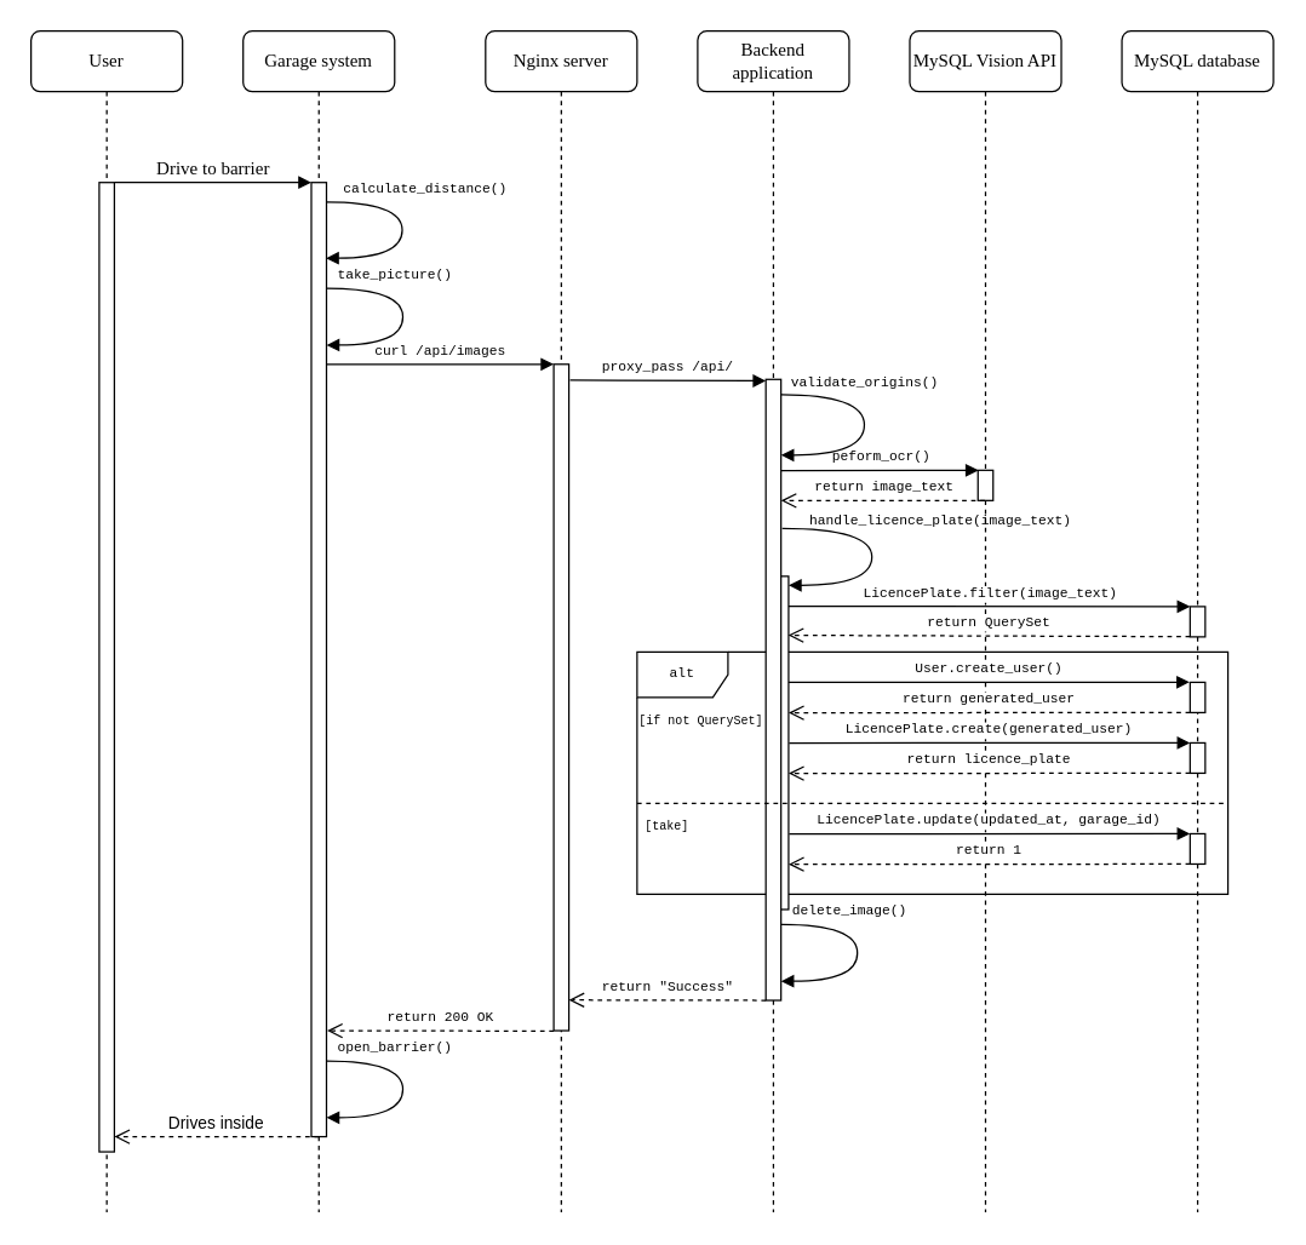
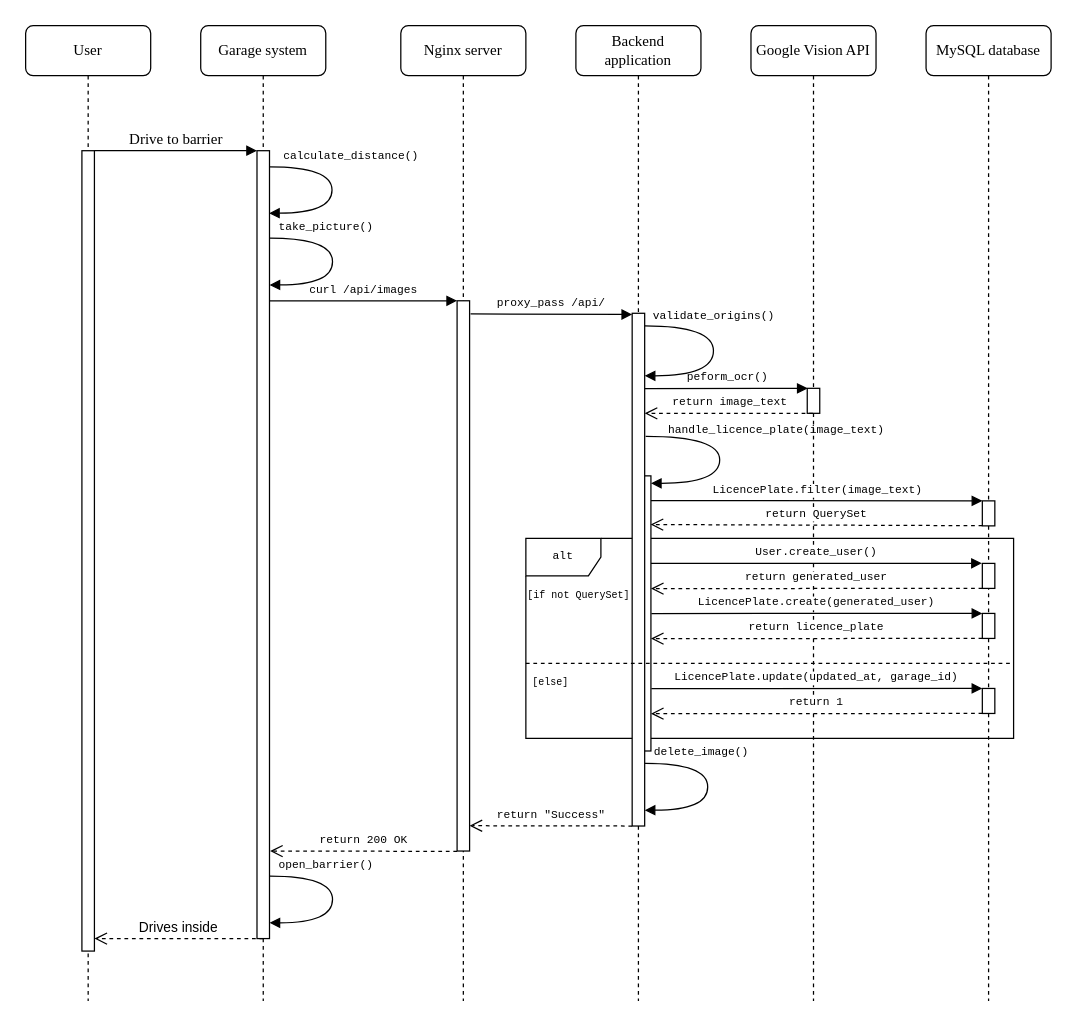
  <mxCell id="0" />
  <mxCell id="1" parent="0" />
  <mxCell id="2" value="alt" style="shape=umlFrame;whiteSpace=wrap;html=1;fontFamily=Courier New;fontSize=9;" parent="1" vertex="1"><mxGeometry x="420" y="430" width="390" height="160" as="geometry" /></mxCell>
- <mxCell id="3" value="MySQL Vision API" style="shape=umlLifeline;perimeter=lifelinePerimeter;whiteSpace=wrap;html=1;container=1;collapsible=0;recursiveResize=0;outlineConnect=0;rounded=1;shadow=0;comic=0;labelBackgroundColor=none;strokeWidth=1;fontFamily=Verdana;fontSize=12;align=center;" parent="1" vertex="1"><mxGeometry x="600" y="20" width="100" height="780" as="geometry" /></mxCell>
+ <mxCell id="3" value="Google Vision API" style="shape=umlLifeline;perimeter=lifelinePerimeter;whiteSpace=wrap;html=1;container=1;collapsible=0;recursiveResize=0;outlineConnect=0;rounded=1;shadow=0;comic=0;labelBackgroundColor=none;strokeWidth=1;fontFamily=Verdana;fontSize=12;align=center;" parent="1" vertex="1"><mxGeometry x="600" y="20" width="100" height="780" as="geometry" /></mxCell>
  <mxCell id="4" value="" style="html=1;points=[];perimeter=orthogonalPerimeter;rounded=0;shadow=0;comic=0;labelBackgroundColor=none;strokeWidth=1;fontFamily=Verdana;fontSize=12;align=center;" parent="3" vertex="1"><mxGeometry x="45" y="290" width="10" height="20" as="geometry" /></mxCell>
  <mxCell id="5" value="&lt;font face=&quot;Courier New&quot; style=&quot;font-size: 9px;&quot;&gt;peform_ocr()&lt;/font&gt;" style="html=1;verticalAlign=bottom;endArrow=block;labelBackgroundColor=none;fontFamily=Verdana;fontSize=9;edgeStyle=elbowEdgeStyle;elbow=vertical;exitX=1.057;exitY=0.523;exitDx=0;exitDy=0;exitPerimeter=0;entryX=0.034;entryY=0.007;entryDx=0;entryDy=0;entryPerimeter=0;" parent="3" edge="1"><mxGeometry relative="1" as="geometry"><mxPoint x="-85" y="290.29" as="sourcePoint" /><Array as="points"><mxPoint x="-75.57" y="290" /></Array><mxPoint x="45.34" y="290.92" as="targetPoint" /></mxGeometry></mxCell>
  <mxCell id="6" value="Backend application" style="shape=umlLifeline;perimeter=lifelinePerimeter;whiteSpace=wrap;html=1;container=1;collapsible=0;recursiveResize=0;outlineConnect=0;rounded=1;shadow=0;comic=0;labelBackgroundColor=none;strokeWidth=1;fontFamily=Verdana;fontSize=12;align=center;" parent="1" vertex="1"><mxGeometry x="460" y="20" width="100" height="780" as="geometry" /></mxCell>
  <mxCell id="7" value="return image_text" style="html=1;verticalAlign=bottom;endArrow=open;dashed=1;endSize=8;rounded=0;fontFamily=Courier New;fontSize=9;" parent="6" edge="1"><mxGeometry relative="1" as="geometry"><mxPoint x="189.5" y="310" as="sourcePoint" /><mxPoint x="55" y="310" as="targetPoint" /></mxGeometry></mxCell>
  <mxCell id="8" value="" style="html=1;points=[];perimeter=orthogonalPerimeter;rounded=0;shadow=0;comic=0;labelBackgroundColor=none;strokeWidth=1;fontFamily=Verdana;fontSize=12;align=center;" parent="6" vertex="1"><mxGeometry x="50" y="360" width="10" height="220" as="geometry" /></mxCell>
  <mxCell id="9" value="LicencePlate.filter(image_text)" style="html=1;verticalAlign=bottom;endArrow=block;rounded=0;fontFamily=Courier New;fontSize=9;" parent="6" target="19" edge="1"><mxGeometry width="80" relative="1" as="geometry"><mxPoint x="60" y="379.83" as="sourcePoint" /><mxPoint x="260" y="380" as="targetPoint" /></mxGeometry></mxCell>
  <mxCell id="10" value="" style="html=1;points=[];perimeter=orthogonalPerimeter;rounded=0;shadow=0;comic=0;labelBackgroundColor=none;strokeWidth=1;fontFamily=Verdana;fontSize=12;align=center;" parent="1" vertex="1"><mxGeometry x="505" y="250" width="10" height="410" as="geometry" /></mxCell>
  <mxCell id="11" value="Garage system" style="shape=umlLifeline;perimeter=lifelinePerimeter;whiteSpace=wrap;html=1;container=1;collapsible=0;recursiveResize=0;outlineConnect=0;rounded=1;shadow=0;comic=0;labelBackgroundColor=none;strokeWidth=1;fontFamily=Verdana;fontSize=12;align=center;" parent="1" vertex="1"><mxGeometry x="160" y="20" width="100" height="780" as="geometry" /></mxCell>
  <mxCell id="12" value="" style="html=1;points=[];perimeter=orthogonalPerimeter;rounded=0;shadow=0;comic=0;labelBackgroundColor=none;strokeWidth=1;fontFamily=Verdana;fontSize=12;align=center;" parent="11" vertex="1"><mxGeometry x="45" y="100" width="10" height="630" as="geometry" /></mxCell>
  <mxCell id="13" value="&lt;font face=&quot;Courier New&quot; style=&quot;font-size: 9px;&quot;&gt;take_picture()&lt;/font&gt;" style="html=1;verticalAlign=bottom;endArrow=block;labelBackgroundColor=none;fontFamily=Verdana;fontSize=9;elbow=vertical;edgeStyle=orthogonalEdgeStyle;curved=1;entryX=1;entryY=0.286;entryPerimeter=0;exitX=0.991;exitY=0.055;exitPerimeter=0;exitDx=0;exitDy=0;" parent="11" edge="1"><mxGeometry x="-0.352" relative="1" as="geometry"><mxPoint x="55.29" y="170.0" as="sourcePoint" /><mxPoint x="55.0" y="207.35" as="targetPoint" /><Array as="points"><mxPoint x="105.38" y="170.35" /><mxPoint x="105.38" y="207.35" /></Array><mxPoint as="offset" /></mxGeometry></mxCell>
  <mxCell id="14" value="&lt;font face=&quot;Courier New&quot; style=&quot;font-size: 9px;&quot;&gt;open_barrier()&lt;/font&gt;" style="html=1;verticalAlign=bottom;endArrow=block;labelBackgroundColor=none;fontFamily=Verdana;fontSize=9;elbow=vertical;edgeStyle=orthogonalEdgeStyle;curved=1;entryX=1;entryY=0.286;entryPerimeter=0;exitX=0.991;exitY=0.055;exitPerimeter=0;exitDx=0;exitDy=0;" parent="11" edge="1"><mxGeometry x="-0.352" relative="1" as="geometry"><mxPoint x="55.29" y="680" as="sourcePoint" /><mxPoint x="55" y="717.35" as="targetPoint" /><Array as="points"><mxPoint x="105.38" y="680.35" /><mxPoint x="105.38" y="717.35" /></Array><mxPoint as="offset" /></mxGeometry></mxCell>
  <mxCell id="15" value="Nginx server" style="shape=umlLifeline;perimeter=lifelinePerimeter;whiteSpace=wrap;html=1;container=1;collapsible=0;recursiveResize=0;outlineConnect=0;rounded=1;shadow=0;comic=0;labelBackgroundColor=none;strokeWidth=1;fontFamily=Verdana;fontSize=12;align=center;" parent="1" vertex="1"><mxGeometry x="320" y="20" width="100" height="780" as="geometry" /></mxCell>
  <mxCell id="16" value="" style="html=1;points=[];perimeter=orthogonalPerimeter;rounded=0;shadow=0;comic=0;labelBackgroundColor=none;strokeWidth=1;fontFamily=Verdana;fontSize=12;align=center;" parent="15" vertex="1"><mxGeometry x="45" y="220" width="10" height="440" as="geometry" /></mxCell>
  <mxCell id="17" value="return 200 OK" style="html=1;verticalAlign=bottom;endArrow=open;dashed=1;endSize=8;rounded=0;entryX=1.044;entryY=0.889;entryDx=0;entryDy=0;entryPerimeter=0;fontFamily=Courier New;fontSize=9;" parent="15" target="12" edge="1"><mxGeometry x="-0.0" relative="1" as="geometry"><mxPoint x="45" y="660.24" as="sourcePoint" /><mxPoint x="-100" y="660" as="targetPoint" /><mxPoint as="offset" /></mxGeometry></mxCell>
  <mxCell id="18" value="MySQL database" style="shape=umlLifeline;perimeter=lifelinePerimeter;whiteSpace=wrap;html=1;container=1;collapsible=0;recursiveResize=0;outlineConnect=0;rounded=1;shadow=0;comic=0;labelBackgroundColor=none;strokeWidth=1;fontFamily=Verdana;fontSize=12;align=center;" parent="1" vertex="1"><mxGeometry x="740" y="20" width="100" height="780" as="geometry" /></mxCell>
  <mxCell id="19" value="" style="html=1;points=[];perimeter=orthogonalPerimeter;fontFamily=Courier New;fontSize=9;" parent="18" vertex="1"><mxGeometry x="45" y="380" width="10" height="20" as="geometry" /></mxCell>
  <mxCell id="20" value="return QuerySet" style="html=1;verticalAlign=bottom;endArrow=open;dashed=1;endSize=8;rounded=0;fontFamily=Courier New;fontSize=9;entryX=0.976;entryY=0.177;entryDx=0;entryDy=0;entryPerimeter=0;" parent="18" target="8" edge="1"><mxGeometry relative="1" as="geometry"><mxPoint x="45" y="399.83" as="sourcePoint" /><mxPoint x="-35" y="399.83" as="targetPoint" /></mxGeometry></mxCell>
  <mxCell id="21" value="" style="html=1;points=[];perimeter=orthogonalPerimeter;fontFamily=Courier New;fontSize=9;" parent="18" vertex="1"><mxGeometry x="45" y="470" width="10" height="20" as="geometry" /></mxCell>
  <mxCell id="22" value="" style="html=1;points=[];perimeter=orthogonalPerimeter;fontFamily=Courier New;fontSize=9;" parent="18" vertex="1"><mxGeometry x="45" y="530" width="10" height="20" as="geometry" /></mxCell>
  <mxCell id="23" value="User" style="shape=umlLifeline;perimeter=lifelinePerimeter;whiteSpace=wrap;html=1;container=1;collapsible=0;recursiveResize=0;outlineConnect=0;rounded=1;shadow=0;comic=0;labelBackgroundColor=none;strokeWidth=1;fontFamily=Verdana;fontSize=12;align=center;" parent="1" vertex="1"><mxGeometry x="20" y="20" width="100" height="780" as="geometry" /></mxCell>
  <mxCell id="24" value="" style="html=1;points=[];perimeter=orthogonalPerimeter;rounded=0;shadow=0;comic=0;labelBackgroundColor=none;strokeWidth=1;fontFamily=Verdana;fontSize=12;align=center;" parent="23" vertex="1"><mxGeometry x="45" y="100" width="10" height="640" as="geometry" /></mxCell>
  <mxCell id="25" value="Drive to barrier" style="html=1;verticalAlign=bottom;endArrow=block;entryX=0;entryY=0;labelBackgroundColor=none;fontFamily=Verdana;fontSize=12;edgeStyle=elbowEdgeStyle;elbow=vertical;" parent="1" source="24" target="12" edge="1"><mxGeometry relative="1" as="geometry"><mxPoint x="140" y="130" as="sourcePoint" /></mxGeometry></mxCell>
  <mxCell id="26" value="&lt;font face=&quot;Courier New&quot; style=&quot;font-size: 9px;&quot;&gt;calculate_distance()&lt;/font&gt;" style="html=1;verticalAlign=bottom;endArrow=block;labelBackgroundColor=none;fontFamily=Verdana;fontSize=9;elbow=vertical;edgeStyle=orthogonalEdgeStyle;curved=1;entryX=1;entryY=0.286;entryPerimeter=0;" parent="1" source="12" edge="1"><mxGeometry x="-0.272" y="15" relative="1" as="geometry"><mxPoint x="210" y="132.08" as="sourcePoint" /><mxPoint x="214.62" y="170" as="targetPoint" /><Array as="points"><mxPoint x="265" y="133" /><mxPoint x="265" y="170" /></Array><mxPoint as="offset" /></mxGeometry></mxCell>
  <mxCell id="27" value="&lt;font face=&quot;Courier New&quot; style=&quot;font-size: 9px;&quot;&gt;curl /api/images&lt;/font&gt;" style="html=1;verticalAlign=bottom;endArrow=block;labelBackgroundColor=none;fontFamily=Verdana;fontSize=9;edgeStyle=elbowEdgeStyle;elbow=vertical;" parent="1" target="16" edge="1"><mxGeometry relative="1" as="geometry"><mxPoint x="215" y="240" as="sourcePoint" /><Array as="points"><mxPoint x="225" y="240" /></Array><mxPoint x="350" y="240" as="targetPoint" /></mxGeometry></mxCell>
  <mxCell id="28" value="&lt;font face=&quot;Courier New&quot; style=&quot;font-size: 9px;&quot;&gt;validate_origins()&lt;/font&gt;" style="html=1;verticalAlign=bottom;endArrow=block;labelBackgroundColor=none;fontFamily=Verdana;fontSize=9;elbow=vertical;edgeStyle=orthogonalEdgeStyle;curved=1;exitX=1.038;exitY=0.345;exitPerimeter=0;" parent="1" edge="1"><mxGeometry x="-0.257" relative="1" as="geometry"><mxPoint x="515.003" y="260" as="sourcePoint" /><mxPoint x="515" y="300" as="targetPoint" /><Array as="points"><mxPoint x="570" y="260" /><mxPoint x="570" y="300" /></Array><mxPoint as="offset" /></mxGeometry></mxCell>
  <mxCell id="29" value="&lt;font face=&quot;Courier New&quot; style=&quot;font-size: 9px;&quot;&gt;handle_licence_plate(image_text)&lt;/font&gt;" style="html=1;verticalAlign=bottom;endArrow=block;labelBackgroundColor=none;fontFamily=Verdana;fontSize=9;elbow=vertical;edgeStyle=orthogonalEdgeStyle;curved=1;exitX=1.079;exitY=0.24;exitPerimeter=0;exitDx=0;exitDy=0;" parent="1" source="10" target="8" edge="1"><mxGeometry x="-0.176" y="45" relative="1" as="geometry"><mxPoint x="520.003" y="346" as="sourcePoint" /><mxPoint x="540" y="386" as="targetPoint" /><Array as="points"><mxPoint x="575" y="348" /><mxPoint x="575" y="386" /></Array><mxPoint as="offset" /></mxGeometry></mxCell>
  <mxCell id="30" value="[if not QuerySet]" style="text;html=1;strokeColor=none;fillColor=none;align=center;verticalAlign=middle;whiteSpace=wrap;rounded=0;fontFamily=Courier New;fontSize=8;" parent="1" vertex="1"><mxGeometry x="420" y="460" width="85" height="30" as="geometry" /></mxCell>
  <mxCell id="31" value="User.create_user()" style="html=1;verticalAlign=bottom;endArrow=block;rounded=0;fontFamily=Courier New;fontSize=9;entryX=-0.036;entryY=-0.004;entryDx=0;entryDy=0;entryPerimeter=0;" parent="1" target="32" edge="1"><mxGeometry width="80" relative="1" as="geometry"><mxPoint x="520" y="450" as="sourcePoint" /><mxPoint x="600" y="450" as="targetPoint" /></mxGeometry></mxCell>
  <mxCell id="32" value="" style="html=1;points=[];perimeter=orthogonalPerimeter;fontFamily=Courier New;fontSize=9;" parent="1" vertex="1"><mxGeometry x="785" y="450" width="10" height="20" as="geometry" /></mxCell>
  <mxCell id="33" value="return generated_user" style="html=1;verticalAlign=bottom;endArrow=open;dashed=1;endSize=8;rounded=0;fontFamily=Courier New;fontSize=9;entryX=1;entryY=0.333;entryDx=0;entryDy=0;entryPerimeter=0;" parent="1" edge="1"><mxGeometry relative="1" as="geometry"><mxPoint x="785" y="470" as="sourcePoint" /><mxPoint x="520" y="470.13" as="targetPoint" /></mxGeometry></mxCell>
  <mxCell id="34" value="LicencePlate.create(generated_user)" style="html=1;verticalAlign=bottom;endArrow=block;rounded=0;fontFamily=Courier New;fontSize=9;entryX=-0.036;entryY=-0.004;entryDx=0;entryDy=0;entryPerimeter=0;" parent="1" edge="1"><mxGeometry width="80" relative="1" as="geometry"><mxPoint x="520.36" y="490.08" as="sourcePoint" /><mxPoint x="785" y="490" as="targetPoint" /></mxGeometry></mxCell>
  <mxCell id="35" value="return licence_plate" style="html=1;verticalAlign=bottom;endArrow=open;dashed=1;endSize=8;rounded=0;fontFamily=Courier New;fontSize=9;entryX=1;entryY=0.333;entryDx=0;entryDy=0;entryPerimeter=0;" parent="1" edge="1"><mxGeometry relative="1" as="geometry"><mxPoint x="785" y="510" as="sourcePoint" /><mxPoint x="520" y="510.13" as="targetPoint" /></mxGeometry></mxCell>
- <mxCell id="36" value="[take]" style="text;html=1;strokeColor=none;fillColor=none;align=center;verticalAlign=middle;whiteSpace=wrap;rounded=0;fontFamily=Courier New;fontSize=8;" parent="1" vertex="1"><mxGeometry x="420" y="530" width="40" height="30" as="geometry" /></mxCell>
+ <mxCell id="36" value="[else]" style="text;html=1;strokeColor=none;fillColor=none;align=center;verticalAlign=middle;whiteSpace=wrap;rounded=0;fontFamily=Courier New;fontSize=8;" parent="1" vertex="1"><mxGeometry x="420" y="530" width="40" height="30" as="geometry" /></mxCell>
  <mxCell id="37" value="LicencePlate.update(updated_at, garage_id)" style="html=1;verticalAlign=bottom;endArrow=block;rounded=0;fontFamily=Courier New;fontSize=9;entryX=-0.036;entryY=-0.004;entryDx=0;entryDy=0;entryPerimeter=0;" parent="1" edge="1"><mxGeometry width="80" relative="1" as="geometry"><mxPoint x="520.36" y="550.08" as="sourcePoint" /><mxPoint x="785" y="550" as="targetPoint" /></mxGeometry></mxCell>
  <mxCell id="38" value="return 1" style="html=1;verticalAlign=bottom;endArrow=open;dashed=1;endSize=8;rounded=0;fontFamily=Courier New;fontSize=9;entryX=1;entryY=0.333;entryDx=0;entryDy=0;entryPerimeter=0;" parent="1" edge="1"><mxGeometry relative="1" as="geometry"><mxPoint x="785" y="570" as="sourcePoint" /><mxPoint x="520" y="570.13" as="targetPoint" /></mxGeometry></mxCell>
  <mxCell id="39" value="" style="endArrow=none;dashed=1;html=1;rounded=0;exitX=0;exitY=0;exitDx=0;exitDy=0;" parent="1" source="36" edge="1"><mxGeometry width="50" height="50" relative="1" as="geometry"><mxPoint x="610" y="580" as="sourcePoint" /><mxPoint x="810" y="530" as="targetPoint" /></mxGeometry></mxCell>
  <mxCell id="40" value="&lt;font face=&quot;Courier New&quot; style=&quot;font-size: 9px;&quot;&gt;delete_image()&lt;/font&gt;" style="html=1;verticalAlign=bottom;endArrow=block;labelBackgroundColor=none;fontFamily=Verdana;fontSize=9;elbow=vertical;edgeStyle=orthogonalEdgeStyle;curved=1;entryX=1;entryY=0.286;entryPerimeter=0;exitX=0.991;exitY=0.055;exitPerimeter=0;exitDx=0;exitDy=0;" parent="1" edge="1"><mxGeometry x="-0.352" relative="1" as="geometry"><mxPoint x="515.29" y="610" as="sourcePoint" /><mxPoint x="515" y="647.35" as="targetPoint" /><Array as="points"><mxPoint x="565.38" y="610.35" /><mxPoint x="565.38" y="647.35" /></Array><mxPoint as="offset" /></mxGeometry></mxCell>
  <mxCell id="41" value="return &quot;Success&quot;" style="html=1;verticalAlign=bottom;endArrow=open;dashed=1;endSize=8;rounded=0;entryX=0.998;entryY=0.954;entryDx=0;entryDy=0;entryPerimeter=0;fontFamily=Courier New;fontSize=9;" parent="1" target="16" edge="1"><mxGeometry x="-0.0" relative="1" as="geometry"><mxPoint x="505" y="660" as="sourcePoint" /><mxPoint x="425" y="660" as="targetPoint" /><mxPoint as="offset" /></mxGeometry></mxCell>
  <mxCell id="42" value="Drives inside" style="html=1;verticalAlign=bottom;endArrow=open;dashed=1;endSize=8;rounded=0;" parent="1" target="24" edge="1"><mxGeometry relative="1" as="geometry"><mxPoint x="210" y="750" as="sourcePoint" /><mxPoint x="130" y="750" as="targetPoint" /></mxGeometry></mxCell>
  <mxCell id="43" value="&lt;font face=&quot;Courier New&quot; style=&quot;font-size: 9px;&quot;&gt;proxy_pass /api/&lt;/font&gt;" style="html=1;verticalAlign=bottom;endArrow=block;labelBackgroundColor=none;fontFamily=Verdana;fontSize=9;edgeStyle=elbowEdgeStyle;elbow=vertical;exitX=1.08;exitY=0.024;exitDx=0;exitDy=0;exitPerimeter=0;entryX=-0.001;entryY=0.001;entryDx=0;entryDy=0;entryPerimeter=0;" parent="1" source="16" target="10" edge="1"><mxGeometry relative="1" as="geometry"><mxPoint x="380" y="250" as="sourcePoint" /><Array as="points"><mxPoint x="490" y="251" /></Array><mxPoint x="490" y="250" as="targetPoint" /></mxGeometry></mxCell>
